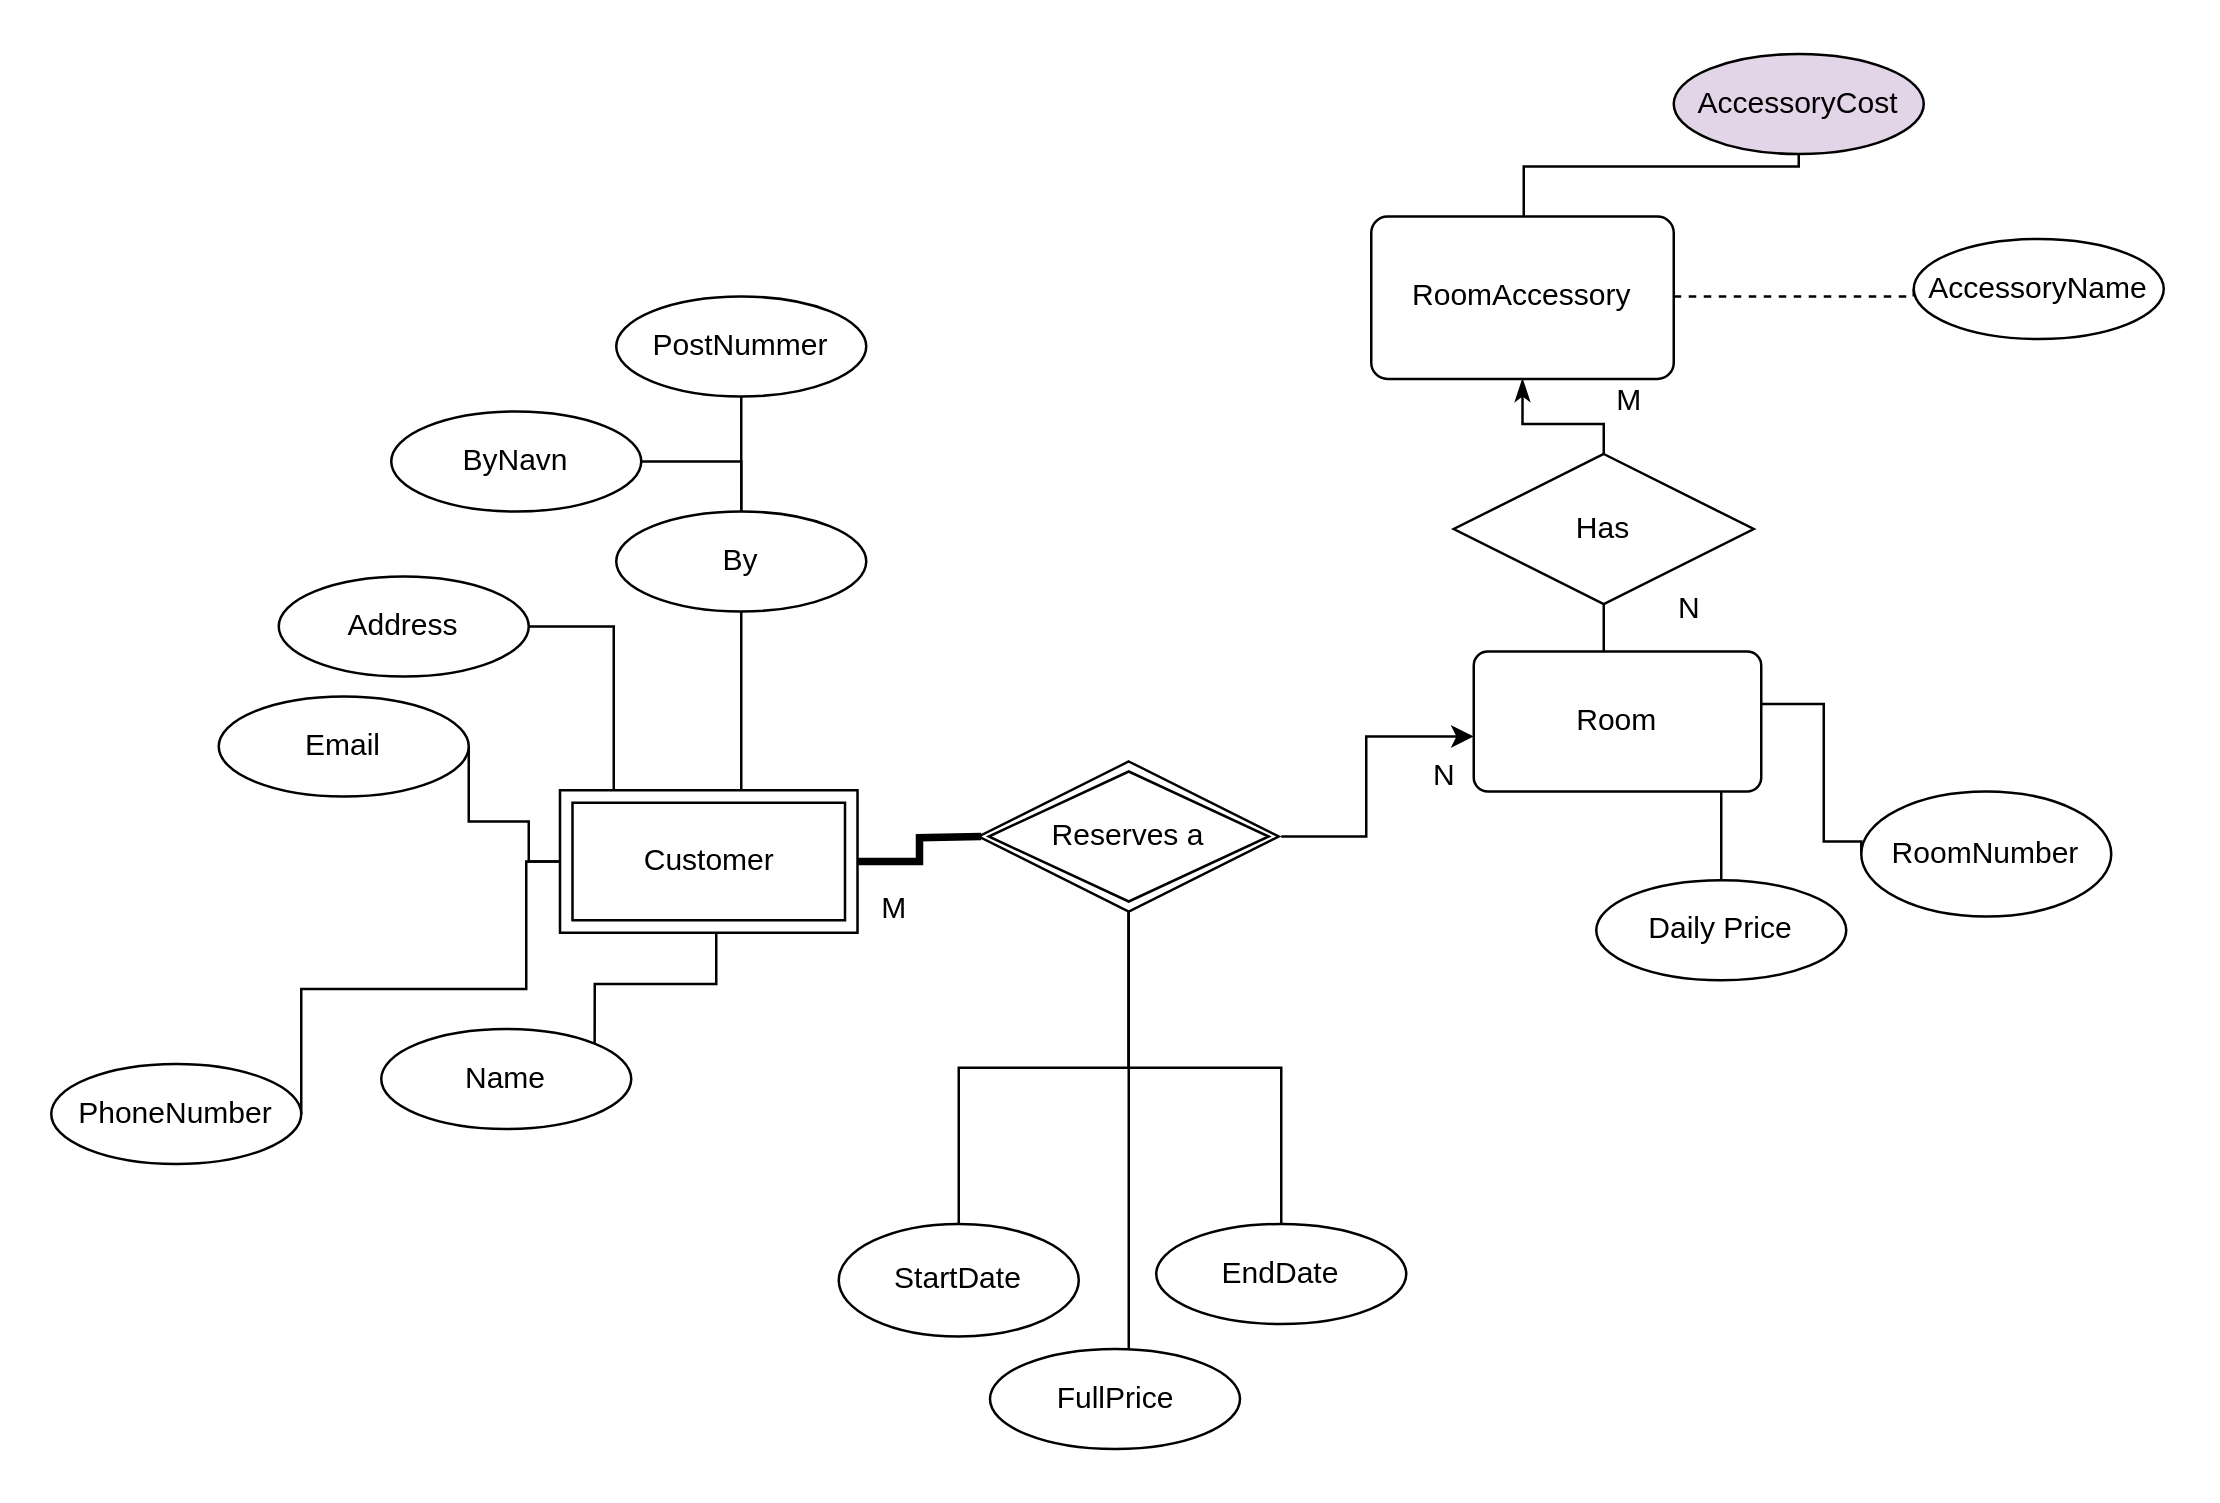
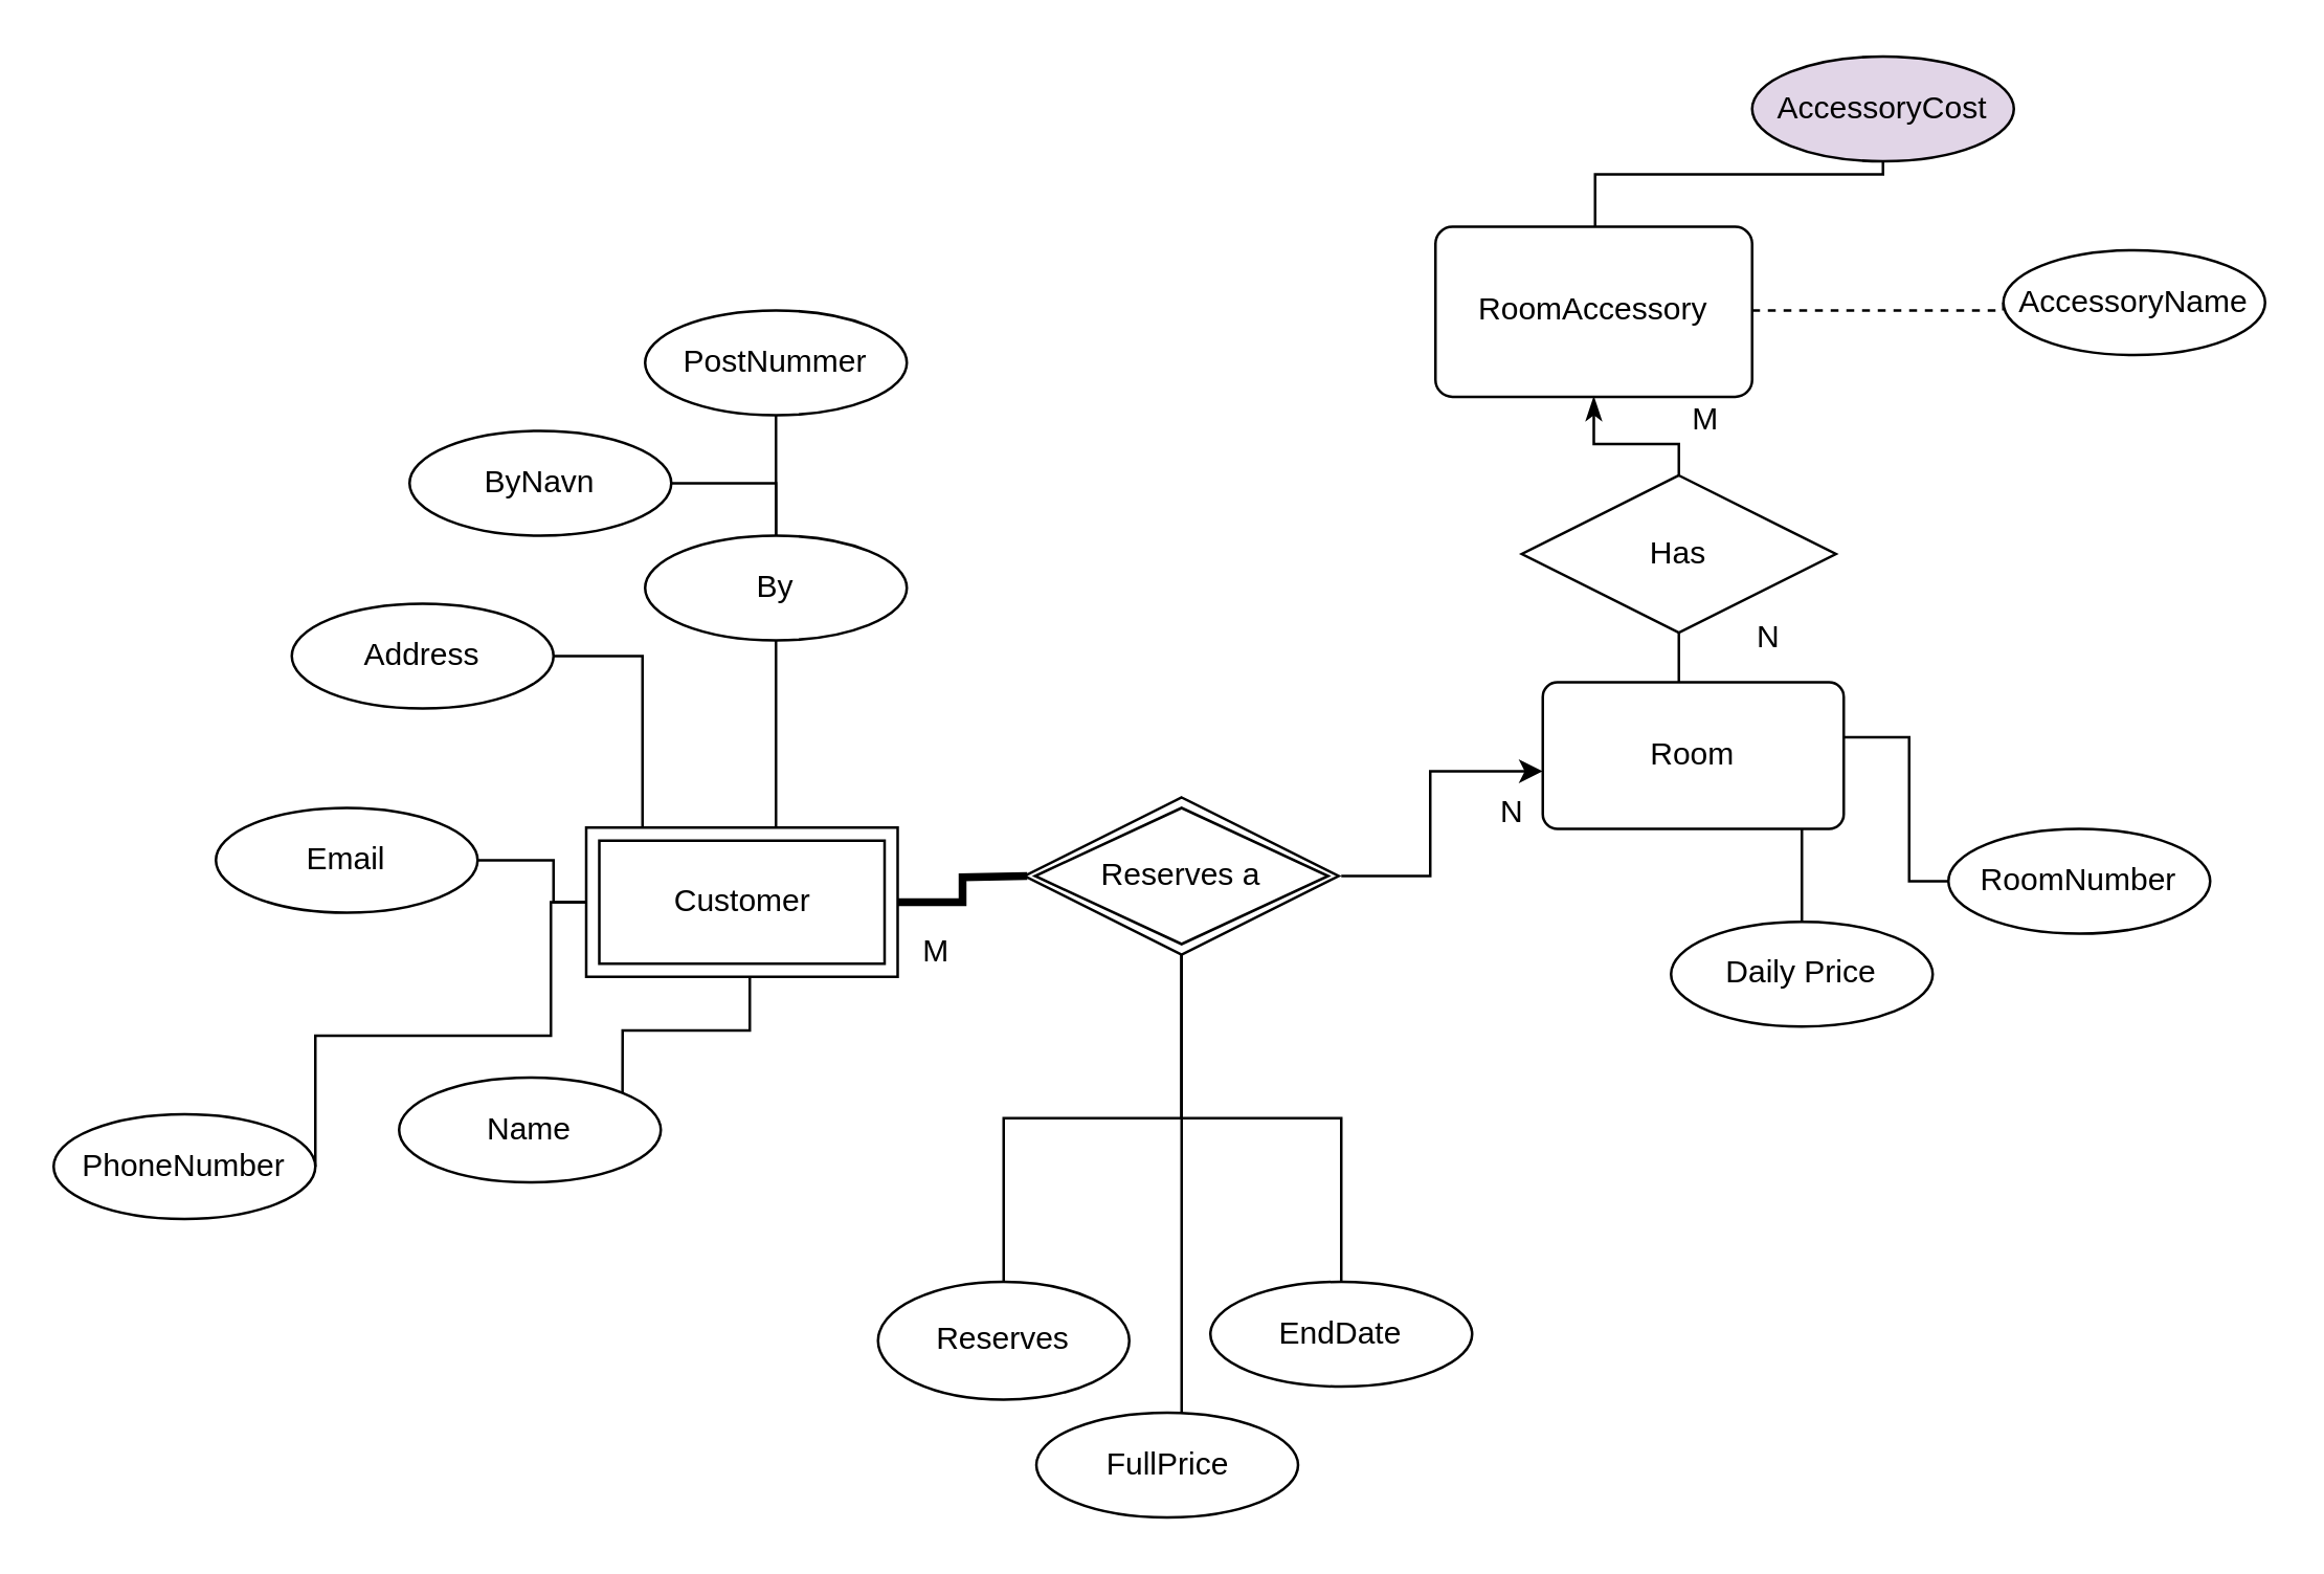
  <mxCell id="0" />
  <mxCell id="1" parent="0" />
  <mxCell id="2" style="edgeStyle=orthogonalEdgeStyle;rounded=0;orthogonalLoop=1;jettySize=auto;html=1;endArrow=none;endFill=0;strokeWidth=1;" edge="1" parent="1" source="3" target="32"><mxGeometry relative="1" as="geometry"><Array as="points"><mxPoint x="641.002" y="248.999" /><mxPoint x="641.002" y="248.999" /></Array></mxGeometry></mxCell>
  <mxCell id="3" value="Room" style="rounded=1;arcSize=10;whiteSpace=wrap;html=1;align=center;" vertex="1" parent="1"><mxGeometry x="589.002" y="259.999" width="115" height="56" as="geometry" /></mxCell>
  <mxCell id="4" value="RoomAccessory" style="rounded=1;arcSize=10;whiteSpace=wrap;html=1;align=center;" vertex="1" parent="1"><mxGeometry x="548.002" y="85.999" width="121" height="65" as="geometry" /></mxCell>
  <mxCell id="5" style="edgeStyle=orthogonalEdgeStyle;rounded=0;orthogonalLoop=1;jettySize=auto;html=1;endArrow=none;endFill=0;strokeWidth=3;" edge="1" parent="1" source="39"><mxGeometry relative="1" as="geometry"><mxPoint x="345.002" y="343.999" as="sourcePoint" /><mxPoint x="392.002" y="333.999" as="targetPoint" /></mxGeometry></mxCell>
  <mxCell id="6" style="edgeStyle=orthogonalEdgeStyle;rounded=0;orthogonalLoop=1;jettySize=auto;html=1;exitX=0;exitY=0.5;exitDx=0;exitDy=0;endArrow=none;endFill=0;dashed=1;" edge="1" parent="1" source="7" target="4"><mxGeometry relative="1" as="geometry"><Array as="points"><mxPoint x="765.002" y="117.999" /></Array></mxGeometry></mxCell>
  <mxCell id="7" value="AccessoryName" style="ellipse;whiteSpace=wrap;html=1;align=center;" vertex="1" parent="1"><mxGeometry x="765.002" y="94.999" width="100" height="40" as="geometry" /></mxCell>
  <mxCell id="8" style="edgeStyle=orthogonalEdgeStyle;rounded=0;orthogonalLoop=1;jettySize=auto;html=1;exitX=0.5;exitY=1;exitDx=0;exitDy=0;endArrow=none;endFill=0;" edge="1" parent="1" source="9" target="4"><mxGeometry relative="1" as="geometry"><Array as="points"><mxPoint x="719.002" y="65.999" /><mxPoint x="609.002" y="65.999" /></Array></mxGeometry></mxCell>
  <mxCell id="9" value="AccessoryCost" style="ellipse;whiteSpace=wrap;html=1;align=center;fillColor=#e1d5e7;" vertex="1" parent="1"><mxGeometry x="669.002" y="20.999" width="100" height="40" as="geometry" /></mxCell>
  <mxCell id="10" style="edgeStyle=orthogonalEdgeStyle;rounded=0;orthogonalLoop=1;jettySize=auto;html=1;exitX=0;exitY=0.5;exitDx=0;exitDy=0;endArrow=none;endFill=0;" edge="1" parent="1" source="11" target="3"><mxGeometry relative="1" as="geometry"><Array as="points"><mxPoint x="729.002" y="335.999" /><mxPoint x="729.002" y="280.999" /></Array></mxGeometry></mxCell>
- <mxCell id="11" value="RoomNumber" style="ellipse;whiteSpace=wrap;html=1;align=center;" vertex="1" parent="1"><mxGeometry x="744.002" y="315.999" width="100" height="50" as="geometry" /></mxCell>
+ <mxCell id="11" value="RoomNumber" style="ellipse;whiteSpace=wrap;html=1;align=center;" vertex="1" parent="1"><mxGeometry x="744.002" y="315.999" width="100" height="40" as="geometry" /></mxCell>
  <mxCell id="12" style="edgeStyle=orthogonalEdgeStyle;rounded=0;orthogonalLoop=1;jettySize=auto;html=1;exitX=0.5;exitY=0;exitDx=0;exitDy=0;endArrow=none;endFill=0;" edge="1" parent="1" source="13" target="38"><mxGeometry relative="1" as="geometry"><mxPoint x="615.488" y="381.999" as="targetPoint" /></mxGeometry></mxCell>
- <mxCell id="13" value="StartDate" style="ellipse;whiteSpace=wrap;html=1;align=center;" vertex="1" parent="1"><mxGeometry x="335.002" y="488.999" width="96" height="45" as="geometry" /></mxCell>
+ <mxCell id="13" value="Reserves" style="ellipse;whiteSpace=wrap;html=1;align=center;" vertex="1" parent="1"><mxGeometry x="335.002" y="488.999" width="96" height="45" as="geometry" /></mxCell>
  <mxCell id="14" style="edgeStyle=orthogonalEdgeStyle;rounded=0;orthogonalLoop=1;jettySize=auto;html=1;exitX=0.5;exitY=0;exitDx=0;exitDy=0;endArrow=none;endFill=0;" edge="1" parent="1" source="15" target="38"><mxGeometry relative="1" as="geometry"><mxPoint x="615.488" y="381.999" as="targetPoint" /></mxGeometry></mxCell>
  <mxCell id="15" value="EndDate" style="ellipse;whiteSpace=wrap;html=1;align=center;" vertex="1" parent="1"><mxGeometry x="462.002" y="488.999" width="100" height="40" as="geometry" /></mxCell>
  <mxCell id="16" style="edgeStyle=orthogonalEdgeStyle;rounded=0;orthogonalLoop=1;jettySize=auto;html=1;exitX=1;exitY=0;exitDx=0;exitDy=0;endArrow=none;endFill=0;" edge="1" parent="1" source="17"><mxGeometry relative="1" as="geometry"><mxPoint x="286.002" y="372.499" as="targetPoint" /><Array as="points"><mxPoint x="237.002" y="392.999" /><mxPoint x="286.002" y="392.999" /></Array></mxGeometry></mxCell>
  <mxCell id="17" value="Name" style="ellipse;whiteSpace=wrap;html=1;align=center;" vertex="1" parent="1"><mxGeometry x="152.002" y="410.999" width="100" height="40" as="geometry" /></mxCell>
  <mxCell id="18" style="edgeStyle=orthogonalEdgeStyle;rounded=0;orthogonalLoop=1;jettySize=auto;html=1;exitX=1;exitY=0.5;exitDx=0;exitDy=0;endArrow=none;endFill=0;" edge="1" parent="1" source="19"><mxGeometry relative="1" as="geometry"><mxPoint x="227.002" y="343.999" as="targetPoint" /><Array as="points"><mxPoint x="211.002" y="327.999" /><mxPoint x="211.002" y="343.999" /></Array></mxGeometry></mxCell>
- <mxCell id="19" value="Email" style="ellipse;whiteSpace=wrap;html=1;align=center;" vertex="1" parent="1"><mxGeometry x="87.002" y="277.999" width="100" height="40" as="geometry" /></mxCell>
+ <mxCell id="19" value="Email" style="ellipse;whiteSpace=wrap;html=1;align=center;" vertex="1" parent="1"><mxGeometry x="82.002" y="307.999" width="100" height="40" as="geometry" /></mxCell>
  <mxCell id="20" style="edgeStyle=orthogonalEdgeStyle;rounded=0;orthogonalLoop=1;jettySize=auto;html=1;exitX=1;exitY=0.5;exitDx=0;exitDy=0;endArrow=none;endFill=0;" edge="1" parent="1" source="21"><mxGeometry relative="1" as="geometry"><mxPoint x="227.002" y="343.999" as="targetPoint" /><Array as="points"><mxPoint x="210.002" y="394.999" /><mxPoint x="210.002" y="343.999" /></Array></mxGeometry></mxCell>
  <mxCell id="21" value="PhoneNumber" style="ellipse;whiteSpace=wrap;html=1;align=center;" vertex="1" parent="1"><mxGeometry x="20.002" y="424.999" width="100" height="40" as="geometry" /></mxCell>
  <mxCell id="22" style="edgeStyle=orthogonalEdgeStyle;rounded=0;orthogonalLoop=1;jettySize=auto;html=1;exitX=1;exitY=0.5;exitDx=0;exitDy=0;endArrow=none;endFill=0;" edge="1" parent="1" source="23"><mxGeometry relative="1" as="geometry"><mxPoint x="245.002" y="315.499" as="targetPoint" /><Array as="points"><mxPoint x="245.002" y="249.999" /></Array></mxGeometry></mxCell>
  <mxCell id="23" value="Address" style="ellipse;whiteSpace=wrap;html=1;align=center;" vertex="1" parent="1"><mxGeometry x="111.002" y="229.999" width="100" height="40" as="geometry" /></mxCell>
  <mxCell id="24" style="edgeStyle=orthogonalEdgeStyle;rounded=0;orthogonalLoop=1;jettySize=auto;html=1;exitX=0.5;exitY=1;exitDx=0;exitDy=0;endArrow=none;endFill=0;entryX=0.5;entryY=0;entryDx=0;entryDy=0;" edge="1" parent="1" source="25" target="42"><mxGeometry relative="1" as="geometry"><mxPoint x="283" y="101.999" as="targetPoint" /></mxGeometry></mxCell>
  <mxCell id="25" value="PostNummer" style="ellipse;whiteSpace=wrap;html=1;align=center;" vertex="1" parent="1"><mxGeometry x="246.002" y="117.999" width="100" height="40" as="geometry" /></mxCell>
  <mxCell id="26" style="edgeStyle=orthogonalEdgeStyle;rounded=0;orthogonalLoop=1;jettySize=auto;html=1;exitX=1;exitY=0.5;exitDx=0;exitDy=0;endArrow=none;endFill=0;" edge="1" parent="1" source="27" target="42"><mxGeometry relative="1" as="geometry"><Array as="points"><mxPoint x="296" y="184" /></Array><mxPoint x="283" y="101.999" as="targetPoint" /></mxGeometry></mxCell>
  <mxCell id="27" value="ByNavn" style="ellipse;whiteSpace=wrap;html=1;align=center;" vertex="1" parent="1"><mxGeometry x="156.002" y="163.999" width="100" height="40" as="geometry" /></mxCell>
  <mxCell id="28" style="edgeStyle=orthogonalEdgeStyle;rounded=0;orthogonalLoop=1;jettySize=auto;html=1;exitX=0.5;exitY=0;exitDx=0;exitDy=0;endArrow=none;endFill=0;" edge="1" parent="1" source="29" target="3"><mxGeometry relative="1" as="geometry"><Array as="points"><mxPoint x="688.002" y="324.999" /><mxPoint x="688.002" y="324.999" /></Array></mxGeometry></mxCell>
  <mxCell id="29" value="Daily Price" style="ellipse;whiteSpace=wrap;html=1;align=center;" vertex="1" parent="1"><mxGeometry x="638.002" y="351.499" width="100" height="40" as="geometry" /></mxCell>
  <mxCell id="30" style="edgeStyle=orthogonalEdgeStyle;rounded=0;orthogonalLoop=1;jettySize=auto;html=1;exitX=1;exitY=0.5;exitDx=0;exitDy=0;endArrow=classic;endFill=1;strokeWidth=1;" edge="1" parent="1" target="3"><mxGeometry relative="1" as="geometry"><mxPoint x="512.002" y="333.999" as="sourcePoint" /><mxPoint x="556.502" y="354.482" as="targetPoint" /><Array as="points"><mxPoint x="546.002" y="333.999" /><mxPoint x="546.002" y="293.999" /></Array></mxGeometry></mxCell>
  <mxCell id="31" style="edgeStyle=orthogonalEdgeStyle;rounded=0;orthogonalLoop=1;jettySize=auto;html=1;exitX=0.5;exitY=0;exitDx=0;exitDy=0;endArrow=classicThin;endFill=1;strokeWidth=1;" edge="1" parent="1" source="32" target="4"><mxGeometry relative="1" as="geometry"><Array as="points"><mxPoint x="641.002" y="177.999" /><mxPoint x="641.002" y="168.999" /><mxPoint x="601.002" y="168.999" /></Array></mxGeometry></mxCell>
  <mxCell id="32" value="Has" style="shape=rhombus;perimeter=rhombusPerimeter;whiteSpace=wrap;html=1;align=center;" vertex="1" parent="1"><mxGeometry x="581.002" y="180.999" width="120" height="60" as="geometry" /></mxCell>
  <mxCell id="33" style="edgeStyle=orthogonalEdgeStyle;rounded=0;orthogonalLoop=1;jettySize=auto;html=1;endArrow=none;endFill=0;strokeWidth=1;" edge="1" parent="1" source="34" target="38"><mxGeometry relative="1" as="geometry"><mxPoint x="609.002" y="496.999" as="sourcePoint" /><mxPoint x="615.002" y="381.999" as="targetPoint" /><Array as="points"><mxPoint x="451.002" y="452.999" /><mxPoint x="451.002" y="452.999" /></Array></mxGeometry></mxCell>
  <mxCell id="34" value="FullPrice" style="ellipse;whiteSpace=wrap;html=1;align=center;" vertex="1" parent="1"><mxGeometry x="395.502" y="538.999" width="100" height="40" as="geometry" /></mxCell>
  <mxCell id="35" value="N" style="text;html=1;align=center;verticalAlign=middle;resizable=0;points=[];autosize=1;" vertex="1" parent="1"><mxGeometry x="665.002" y="233.999" width="19" height="18" as="geometry" /></mxCell>
  <mxCell id="36" value="M" style="text;html=1;align=center;verticalAlign=middle;resizable=0;points=[];autosize=1;" vertex="1" parent="1"><mxGeometry x="641.002" y="150.999" width="20" height="18" as="geometry" /></mxCell>
  <mxCell id="37" value="M" style="text;html=1;align=center;verticalAlign=middle;resizable=0;points=[];autosize=1;" vertex="1" parent="1"><mxGeometry x="347.002" y="354.499" width="20" height="18" as="geometry" /></mxCell>
  <mxCell id="38" value="Reserves a" style="shape=rhombus;double=1;perimeter=rhombusPerimeter;whiteSpace=wrap;html=1;align=center;" vertex="1" parent="1"><mxGeometry x="391.002" y="303.999" width="120" height="60" as="geometry" /></mxCell>
  <mxCell id="39" value="Customer" style="shape=ext;margin=3;double=1;whiteSpace=wrap;html=1;align=center;" vertex="1" parent="1"><mxGeometry x="223.502" y="315.499" width="119" height="57" as="geometry" /></mxCell>
  <mxCell id="40" value="N" style="text;html=1;align=center;verticalAlign=middle;resizable=0;points=[];autosize=1;" vertex="1" parent="1"><mxGeometry x="567.002" y="300.999" width="19" height="18" as="geometry" /></mxCell>
  <mxCell id="41" style="edgeStyle=orthogonalEdgeStyle;rounded=0;orthogonalLoop=1;jettySize=auto;html=1;endArrow=none;endFill=0;exitX=0.5;exitY=1;exitDx=0;exitDy=0;" edge="1" parent="1" source="42" target="39"><mxGeometry relative="1" as="geometry"><mxPoint x="325.002" y="315.499" as="targetPoint" /><Array as="points"><mxPoint x="296" y="295" /><mxPoint x="296" y="295" /></Array><mxPoint x="310" y="241" as="sourcePoint" /></mxGeometry></mxCell>
  <mxCell id="42" value="By" style="ellipse;whiteSpace=wrap;html=1;align=center;" vertex="1" parent="1"><mxGeometry x="246.002" y="203.999" width="100" height="40" as="geometry" /></mxCell>
